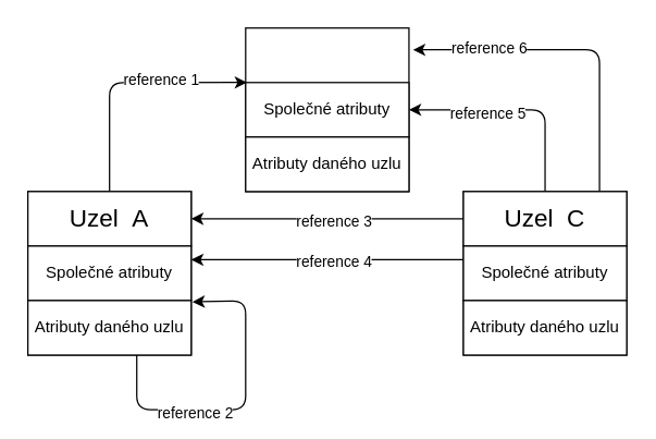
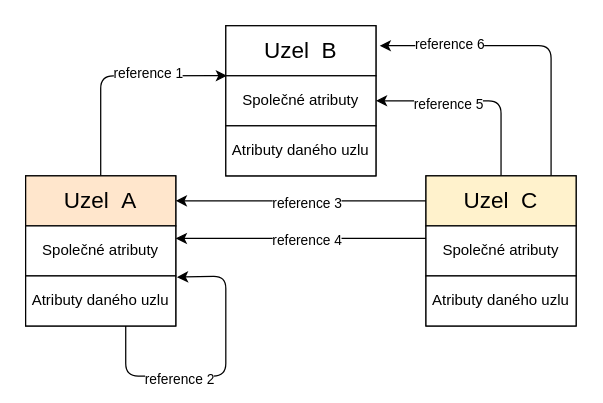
  <mxCell id="0" />
  <mxCell id="1" parent="0" />
  <mxCell id="2" value="" style="rounded=0;whiteSpace=wrap;html=1;" vertex="1" parent="1"><mxGeometry x="20" y="140" width="120" height="120" as="geometry" /></mxCell>
  <mxCell id="3" value="" style="rounded=0;whiteSpace=wrap;html=1;" vertex="1" parent="1"><mxGeometry x="340" y="140" width="120" height="120" as="geometry" /></mxCell>
  <mxCell id="4" value="" style="rounded=0;whiteSpace=wrap;html=1;" vertex="1" parent="1"><mxGeometry x="180" y="20" width="120" height="120" as="geometry" /></mxCell>
  <mxCell id="5" value="" style="endArrow=classic;html=1;entryX=0.008;entryY=0.333;entryDx=0;entryDy=0;entryPerimeter=0;exitX=0.5;exitY=0;exitDx=0;exitDy=0;" edge="1" parent="1" source="2" target="4"><mxGeometry width="50" height="50" relative="1" as="geometry"><mxPoint x="60" y="140" as="sourcePoint" /><mxPoint x="110" y="90" as="targetPoint" /><Array as="points"><mxPoint x="80" y="60" /></Array></mxGeometry></mxCell>
  <mxCell id="6" value="reference 1" style="edgeLabel;html=1;align=center;verticalAlign=middle;resizable=0;points=[];" vertex="1" connectable="0" parent="5"><mxGeometry x="0.304" y="2" relative="1" as="geometry"><mxPoint as="offset" /></mxGeometry></mxCell>
  <mxCell id="7" value="" style="endArrow=classic;html=1;entryX=1.008;entryY=0.675;entryDx=0;entryDy=0;entryPerimeter=0;" edge="1" parent="1" target="2"><mxGeometry width="50" height="50" relative="1" as="geometry"><mxPoint x="100" y="259" as="sourcePoint" /><mxPoint x="130" y="210" as="targetPoint" /><Array as="points"><mxPoint x="100" y="300" /><mxPoint x="180" y="300" /><mxPoint x="180" y="220" /></Array></mxGeometry></mxCell>
  <mxCell id="8" value="reference 2" style="edgeLabel;html=1;align=center;verticalAlign=middle;resizable=0;points=[];" vertex="1" connectable="0" parent="7"><mxGeometry x="-0.308" y="-2" relative="1" as="geometry"><mxPoint as="offset" /></mxGeometry></mxCell>
  <mxCell id="9" value="" style="endArrow=classic;html=1;" edge="1" parent="1"><mxGeometry width="50" height="50" relative="1" as="geometry"><mxPoint x="340" y="190" as="sourcePoint" /><mxPoint x="140" y="190" as="targetPoint" /></mxGeometry></mxCell>
  <mxCell id="10" value="reference 4" style="edgeLabel;html=1;align=center;verticalAlign=middle;resizable=0;points=[];" vertex="1" connectable="0" parent="9"><mxGeometry x="-0.04" y="1" relative="1" as="geometry"><mxPoint as="offset" /></mxGeometry></mxCell>
  <mxCell id="11" value="" style="endArrow=classic;html=1;" edge="1" parent="1"><mxGeometry width="50" height="50" relative="1" as="geometry"><mxPoint x="340" y="160" as="sourcePoint" /><mxPoint x="140" y="160" as="targetPoint" /></mxGeometry></mxCell>
  <mxCell id="12" value="reference 3" style="edgeLabel;html=1;align=center;verticalAlign=middle;resizable=0;points=[];" vertex="1" connectable="0" parent="11"><mxGeometry x="-0.04" y="1" relative="1" as="geometry"><mxPoint as="offset" /></mxGeometry></mxCell>
  <mxCell id="13" value="" style="endArrow=classic;html=1;entryX=1;entryY=0.5;entryDx=0;entryDy=0;" edge="1" parent="1" target="4"><mxGeometry width="50" height="50" relative="1" as="geometry"><mxPoint x="400" y="140" as="sourcePoint" /><mxPoint x="450" y="90" as="targetPoint" /><Array as="points"><mxPoint x="400" y="80" /></Array></mxGeometry></mxCell>
  <mxCell id="14" value="reference 5" style="edgeLabel;html=1;align=center;verticalAlign=middle;resizable=0;points=[];" vertex="1" connectable="0" parent="13"><mxGeometry x="0.287" y="2" relative="1" as="geometry"><mxPoint as="offset" /></mxGeometry></mxCell>
  <mxCell id="15" value="" style="endArrow=classic;html=1;entryX=1.025;entryY=0.133;entryDx=0;entryDy=0;entryPerimeter=0;" edge="1" parent="1" target="4"><mxGeometry width="50" height="50" relative="1" as="geometry"><mxPoint x="440" y="140" as="sourcePoint" /><mxPoint x="490" y="90" as="targetPoint" /><Array as="points"><mxPoint x="440" y="36" /></Array></mxGeometry></mxCell>
  <mxCell id="16" value="reference 6" style="edgeLabel;html=1;align=center;verticalAlign=middle;resizable=0;points=[];" vertex="1" connectable="0" parent="15"><mxGeometry x="0.544" y="-1" relative="1" as="geometry"><mxPoint as="offset" /></mxGeometry></mxCell>
- <mxCell id="17" value="&lt;font style=&quot;font-size: 18px&quot;&gt;Uzel &amp;nbsp;A&lt;/font&gt;" style="rounded=0;whiteSpace=wrap;html=1;" vertex="1" parent="1"><mxGeometry x="20" y="140" width="120" height="40" as="geometry" /></mxCell>
- <mxCell id="19" value="&lt;font style=&quot;font-size: 18px&quot;&gt;Uzel &amp;nbsp;C&lt;/font&gt;" style="rounded=0;whiteSpace=wrap;html=1;" vertex="1" parent="1"><mxGeometry x="340" y="140" width="120" height="40" as="geometry" /></mxCell>
+ <mxCell id="17" value="&lt;font style=&quot;font-size: 18px&quot;&gt;Uzel &amp;nbsp;A&lt;/font&gt;" style="rounded=0;whiteSpace=wrap;html=1;fillColor=#ffe6cc;" vertex="1" parent="1"><mxGeometry x="20" y="140" width="120" height="40" as="geometry" /></mxCell>
+ <mxCell id="18" value="&lt;font style=&quot;font-size: 18px&quot;&gt;Uzel &amp;nbsp;B&lt;/font&gt;" style="rounded=0;whiteSpace=wrap;html=1;" vertex="1" parent="1"><mxGeometry x="180" y="20" width="120" height="40" as="geometry" /></mxCell>
+ <mxCell id="19" value="&lt;font style=&quot;font-size: 18px&quot;&gt;Uzel &amp;nbsp;C&lt;/font&gt;" style="rounded=0;whiteSpace=wrap;html=1;fillColor=#fff2cc;" vertex="1" parent="1"><mxGeometry x="340" y="140" width="120" height="40" as="geometry" /></mxCell>
  <mxCell id="20" value="Společné atributy" style="rounded=0;whiteSpace=wrap;html=1;" vertex="1" parent="1"><mxGeometry x="20" y="180" width="120" height="40" as="geometry" /></mxCell>
  <mxCell id="21" value="Společné atributy" style="rounded=0;whiteSpace=wrap;html=1;" vertex="1" parent="1"><mxGeometry x="180" y="60" width="120" height="40" as="geometry" /></mxCell>
  <mxCell id="22" value="Společné atributy" style="rounded=0;whiteSpace=wrap;html=1;" vertex="1" parent="1"><mxGeometry x="340" y="180" width="120" height="40" as="geometry" /></mxCell>
  <mxCell id="23" value="Atributy daného uzlu" style="rounded=0;whiteSpace=wrap;html=1;" vertex="1" parent="1"><mxGeometry x="20" y="220" width="120" height="40" as="geometry" /></mxCell>
  <mxCell id="24" value="Atributy daného uzlu" style="rounded=0;whiteSpace=wrap;html=1;" vertex="1" parent="1"><mxGeometry x="180" y="100" width="120" height="40" as="geometry" /></mxCell>
  <mxCell id="25" value="Atributy daného uzlu" style="rounded=0;whiteSpace=wrap;html=1;" vertex="1" parent="1"><mxGeometry x="340" y="220" width="120" height="40" as="geometry" /></mxCell>
